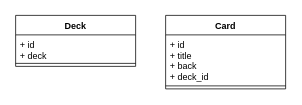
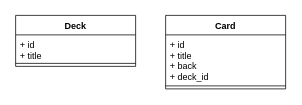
  <mxCell id="0" />
  <mxCell id="1" parent="0" />
  <mxCell id="2" value="Deck" style="swimlane;fontStyle=1;align=center;verticalAlign=top;childLayout=stackLayout;horizontal=1;startSize=26;horizontalStack=0;resizeParent=1;resizeParentMax=0;resizeLast=0;collapsible=1;marginBottom=0;" vertex="1" parent="1"><mxGeometry x="20" y="20" width="160" height="68" as="geometry" /></mxCell>
- <mxCell id="3" value="+ id&#10;+ deck" style="text;strokeColor=none;fillColor=none;align=left;verticalAlign=top;spacingLeft=4;spacingRight=4;overflow=hidden;rotatable=0;points=[[0,0.5],[1,0.5]];portConstraint=eastwest;" vertex="1" parent="2"><mxGeometry y="26" width="160" height="34" as="geometry" /></mxCell>
+ <mxCell id="3" value="+ id&#10;+ title" style="text;strokeColor=none;fillColor=none;align=left;verticalAlign=top;spacingLeft=4;spacingRight=4;overflow=hidden;rotatable=0;points=[[0,0.5],[1,0.5]];portConstraint=eastwest;" vertex="1" parent="2"><mxGeometry y="26" width="160" height="34" as="geometry" /></mxCell>
  <mxCell id="4" value="" style="line;strokeWidth=1;fillColor=none;align=left;verticalAlign=middle;spacingTop=-1;spacingLeft=3;spacingRight=3;rotatable=0;labelPosition=right;points=[];portConstraint=eastwest;" vertex="1" parent="2"><mxGeometry y="60" width="160" height="8" as="geometry" /></mxCell>
  <mxCell id="5" value="Card" style="swimlane;fontStyle=1;align=center;verticalAlign=top;childLayout=stackLayout;horizontal=1;startSize=26;horizontalStack=0;resizeParent=1;resizeParentMax=0;resizeLast=0;collapsible=1;marginBottom=0;" vertex="1" parent="1"><mxGeometry x="220" y="20" width="160" height="98" as="geometry" /></mxCell>
  <mxCell id="6" value="+ id&#10;+ title&#10;+ back&#10;+ deck_id" style="text;strokeColor=none;fillColor=none;align=left;verticalAlign=top;spacingLeft=4;spacingRight=4;overflow=hidden;rotatable=0;points=[[0,0.5],[1,0.5]];portConstraint=eastwest;" vertex="1" parent="5"><mxGeometry y="26" width="160" height="64" as="geometry" /></mxCell>
  <mxCell id="7" value="" style="line;strokeWidth=1;fillColor=none;align=left;verticalAlign=middle;spacingTop=-1;spacingLeft=3;spacingRight=3;rotatable=0;labelPosition=right;points=[];portConstraint=eastwest;" vertex="1" parent="5"><mxGeometry y="90" width="160" height="8" as="geometry" /></mxCell>
